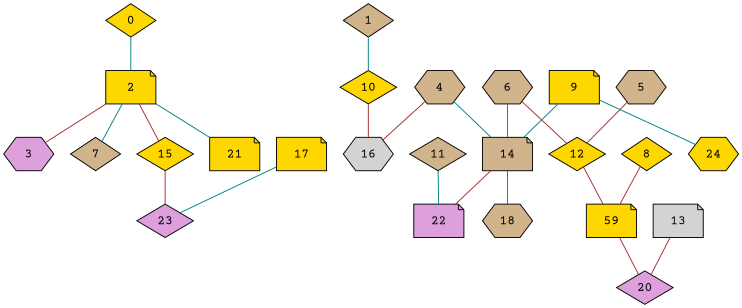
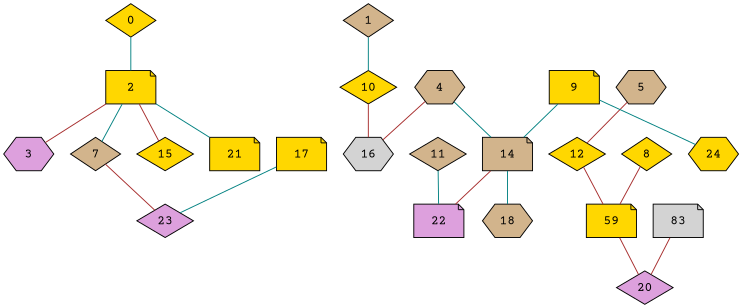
  strict graph {
    fontname="Courier Prime"
    node [fillcolor=gold fontname="Courier Prime" shape=diamond style=filled]
    edge [color=brown fontname="Courier Prime"]
    0
    2 [shape=note]
    3 [fillcolor=plum shape=hexagon]
    7 [fillcolor=tan]
    15
    21 [shape=note]
    23 [fillcolor=plum]
    10
    1 [fillcolor=tan]
    16 [fillcolor=lightgrey shape=hexagon]
    4 [fillcolor=tan shape=hexagon]
    14 [fillcolor=tan shape=note]
    22 [fillcolor=plum shape=note]
    18 [fillcolor=tan shape=hexagon]
    5 [fillcolor=tan shape=hexagon]
    12
    n17 [label=59 shape=note]
    20 [fillcolor=plum]
-   6 [fillcolor=tan shape=hexagon]
    8
    9 [shape=note]
    24 [shape=hexagon]
    11 [fillcolor=tan]
-   13 [fillcolor=lightgrey shape=note]
+   13 [fillcolor=lightgrey shape=note label=83]
    17 [shape=note]
    0 -- 2 [color=teal]
    2 -- 3
    2 -- 7 [color=teal]
    2 -- 15
    2 -- 21 [color=teal]
-   15 -- 23
+   7 -- 23
    10 -- 16
    1 -- 10 [color=teal]
    4 -- 16
    4 -- 14 [color=teal]
    14 -- 22
    14 -- 18 [color=teal]
    5 -- 12
    12 -- n17
    n17 -- 20
-   6 -- 14 [color=teal]
-   6 -- 12
    8 -- n17
    9 -- 14 [color=teal]
    9 -- 24 [color=teal]
    11 -- 22 [color=teal]
    13 -- 20
    17 -- 23 [color=teal]
  }
